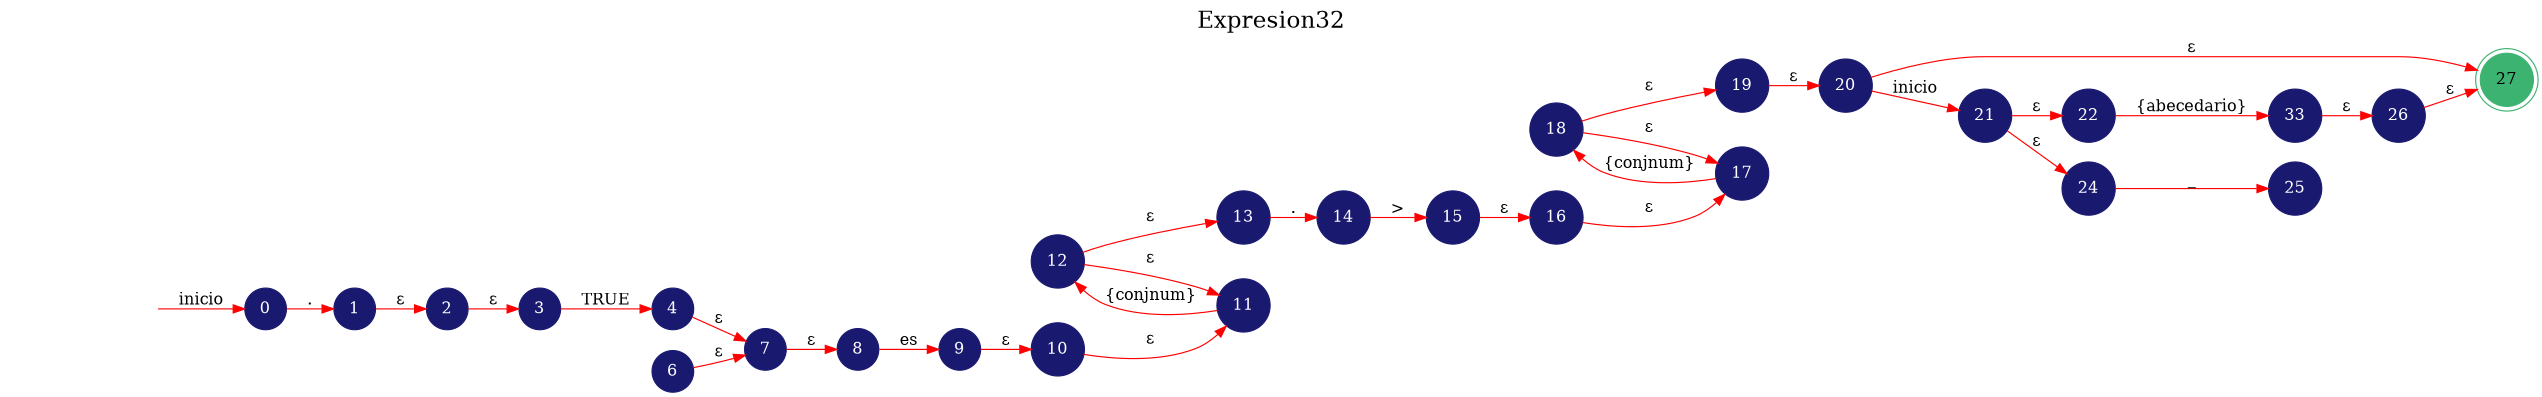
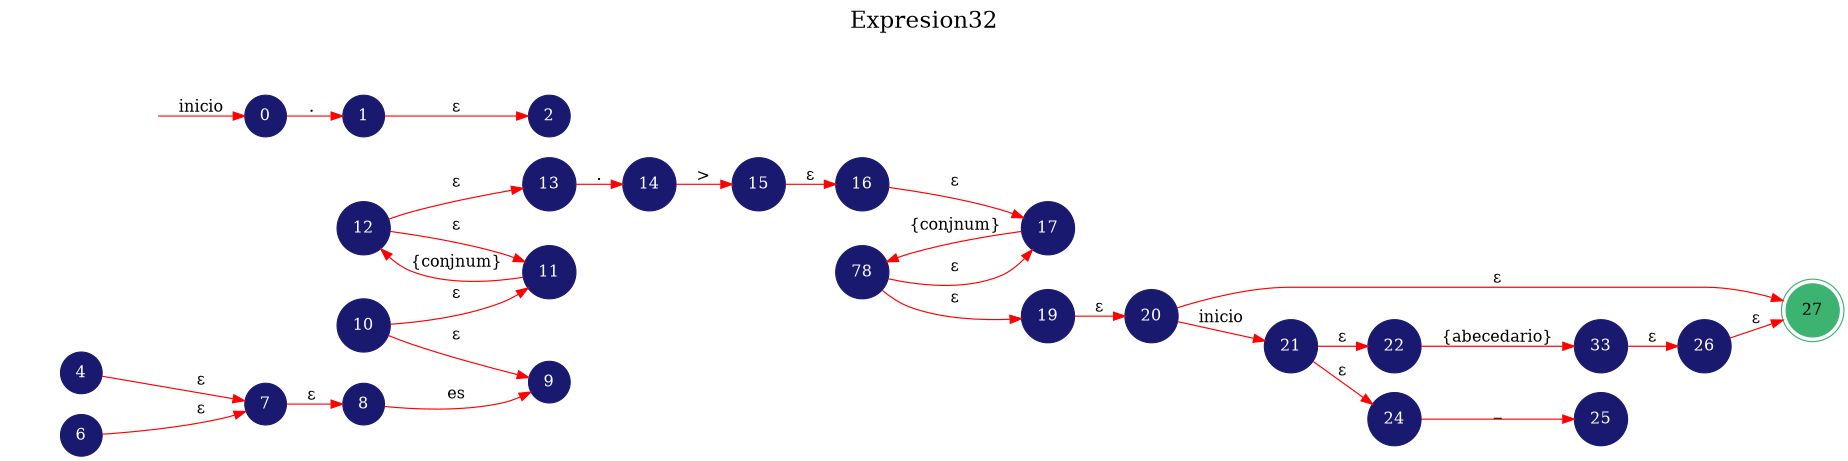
  digraph {
    fontsize=20
    label=Expresion32
    labelloc=t
    rankdir=LR
    node [color=midnightblue shape=circle style=filled fontcolor=white]
    edge [color=red]
    27 [color=mediumseagreen shape=doublecircle fontcolor=""]
    secret_node [style=invis]
    0
    1
    2
-   3
    4
    6
    7
    8
    9
    10
    11
    12
    13
    14
    15
    16
    17
-   18
+   18 [label=78]
    19
    20
    21
    24
    22
    25
    n27 [label=33]
    26
    secret_node -> 0 [label=inicio]
    0 -> 1 [label="."]
    1 -> 2 [label="ε"]
-   2 -> 3 [label="ε"]
-   3 -> 4 [label=TRUE]
    4 -> 7 [label="ε"]
    6 -> 7 [label="ε"]
    7 -> 8 [label="ε"]
    8 -> 9 [label=es]
-   9 -> 10 [label="ε"]
+   10 -> 9 [label="ε"]
    10 -> 11 [label="ε"]
    11 -> 12 [label="{conjnum}"]
    12 -> 11 [label="ε"]
    12 -> 13 [label="ε"]
    13 -> 14 [label="."]
    14 -> 15 [label=">"]
    15 -> 16 [label="ε"]
    16 -> 17 [label="ε"]
    17 -> 18 [label="{conjnum}"]
    18 -> 17 [label="ε"]
    18 -> 19 [label="ε"]
    19 -> 20 [label="ε"]
    20 -> 27 [label="ε"]
    20 -> 21 [label=inicio]
    21 -> 24 [label="ε"]
    21 -> 22 [label="ε"]
    24 -> 25 [label=_]
    22 -> n27 [label="{abecedario}"]
    n27 -> 26 [label="ε"]
    26 -> 27 [label="ε"]
  }
